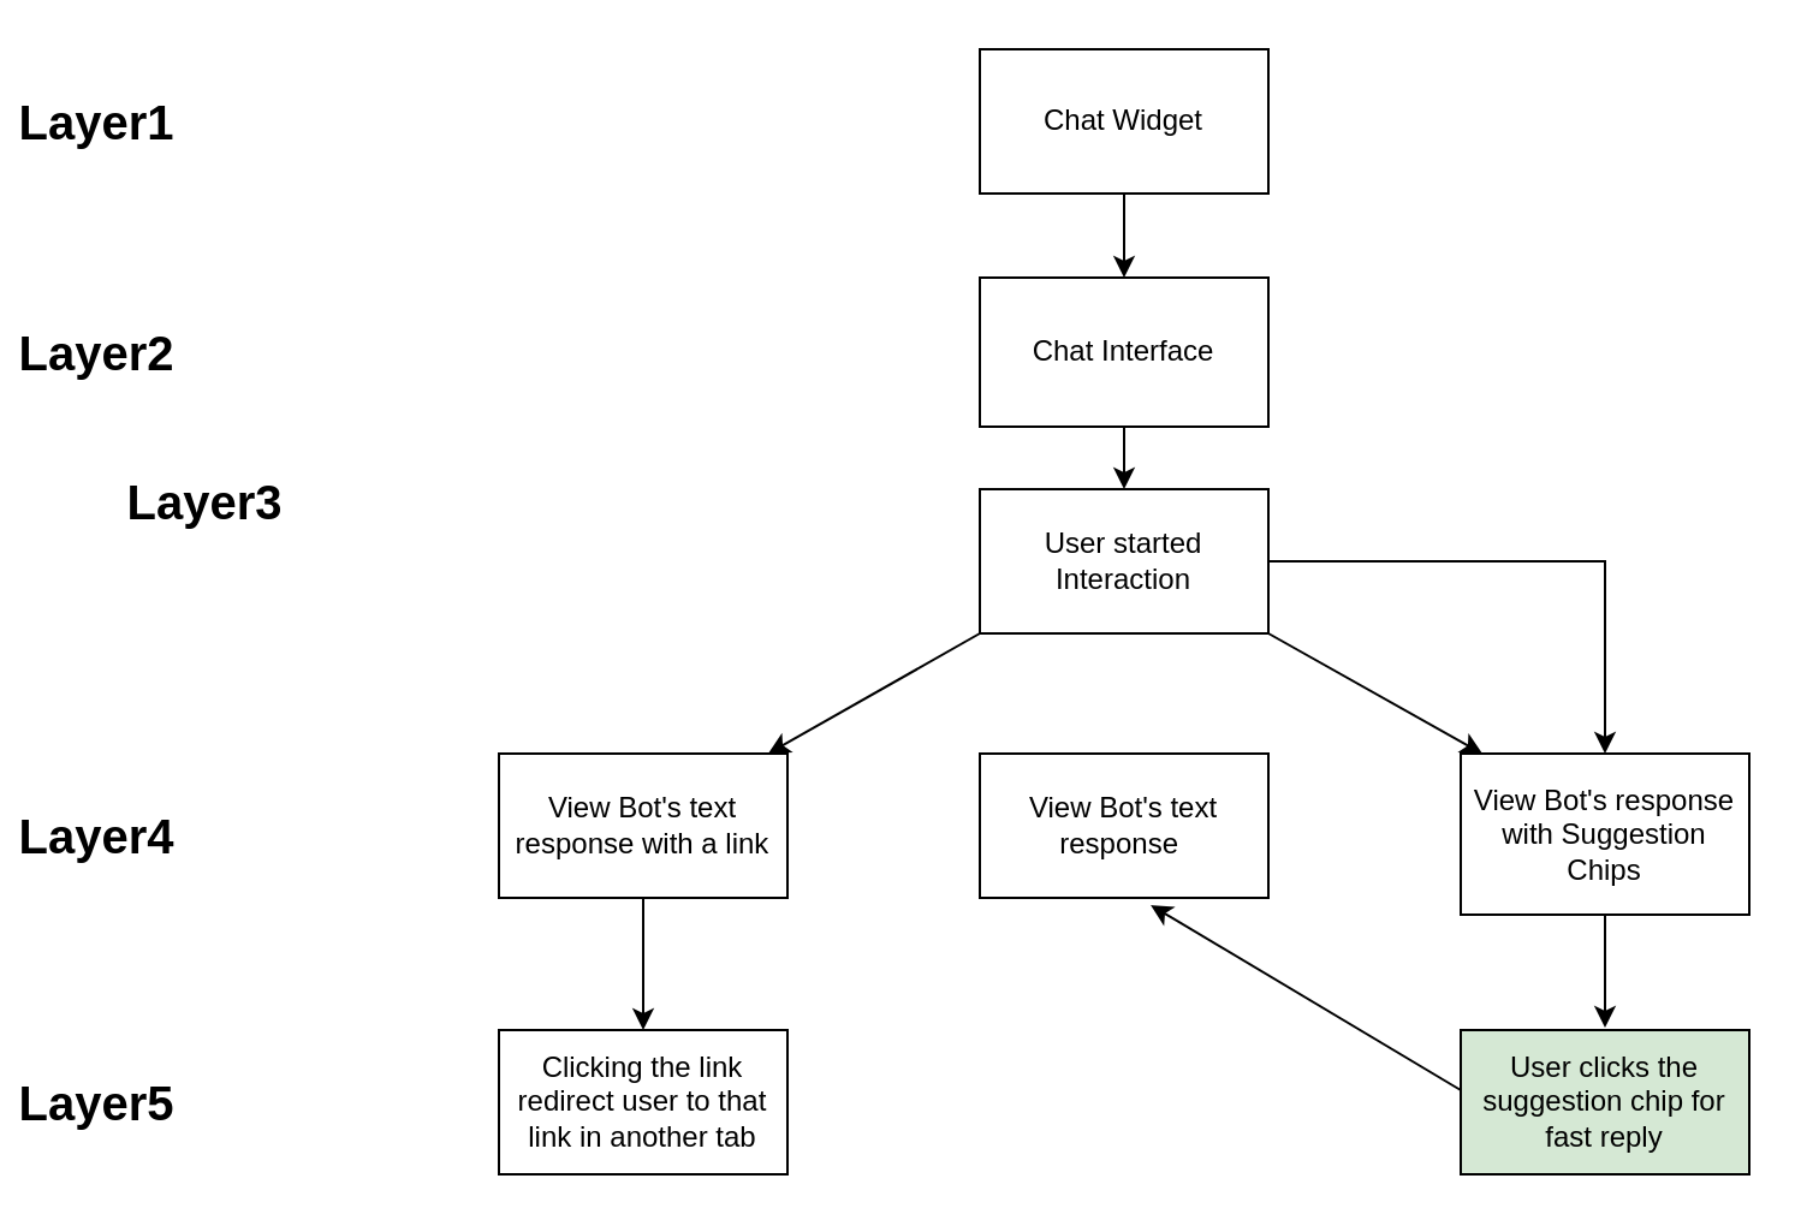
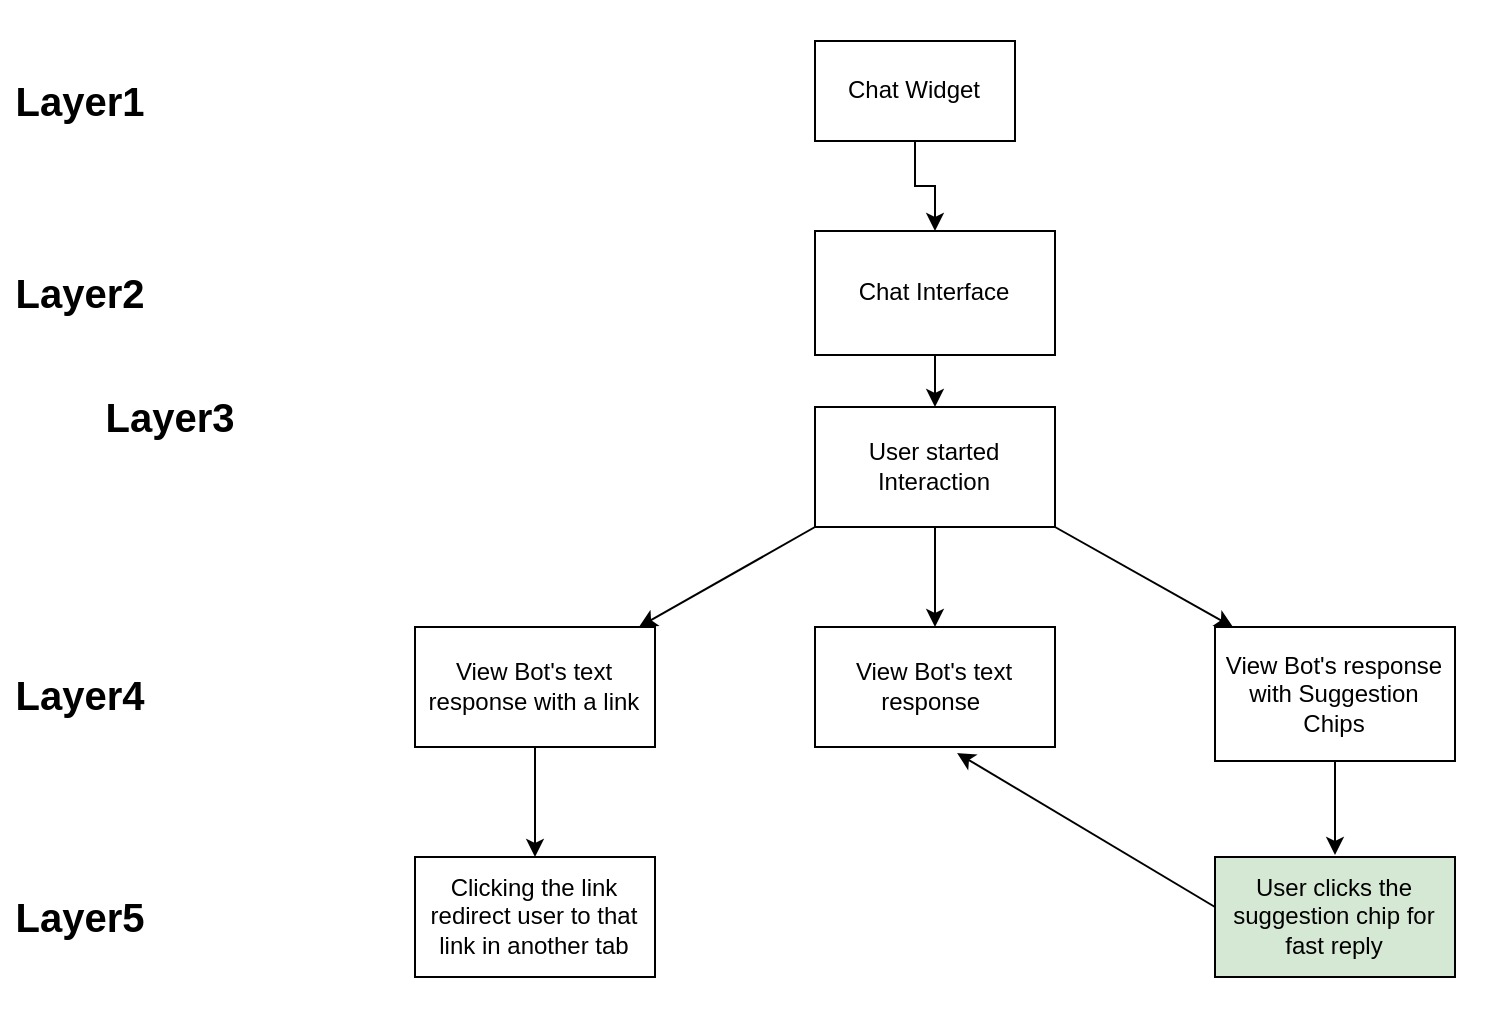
  <mxCell id="0" />
  <mxCell id="1" parent="0" />
  <mxCell id="2" style="edgeStyle=orthogonalEdgeStyle;rounded=0;orthogonalLoop=1;jettySize=auto;html=1;entryX=0.5;entryY=0;entryDx=0;entryDy=0;" edge="1" parent="1" source="3" target="5"><mxGeometry relative="1" as="geometry" /></mxCell>
- <mxCell id="3" value="Chat Widget" style="rounded=0;whiteSpace=wrap;html=1;" vertex="1" parent="1"><mxGeometry x="407" y="20" width="120" height="60" as="geometry" /></mxCell>
+ <mxCell id="3" value="Chat Widget" style="rounded=0;whiteSpace=wrap;html=1;" vertex="1" parent="1"><mxGeometry x="407" y="20" width="100" height="50" as="geometry" /></mxCell>
  <mxCell id="4" style="edgeStyle=orthogonalEdgeStyle;rounded=0;orthogonalLoop=1;jettySize=auto;html=1;entryX=0.5;entryY=0;entryDx=0;entryDy=0;" edge="1" parent="1" source="5" target="7"><mxGeometry relative="1" as="geometry" /></mxCell>
  <mxCell id="5" value="Chat Interface" style="rounded=0;whiteSpace=wrap;html=1;" vertex="1" parent="1"><mxGeometry x="407" y="115" width="120" height="62" as="geometry" /></mxCell>
- <mxCell id="6" style="edgeStyle=orthogonalEdgeStyle;rounded=0;orthogonalLoop=1;jettySize=auto;html=1;" edge="1" parent="1" source="7" target="12"><mxGeometry relative="1" as="geometry" /></mxCell>
+ <mxCell id="6" style="edgeStyle=orthogonalEdgeStyle;rounded=0;orthogonalLoop=1;jettySize=auto;html=1;entryX=0.5;entryY=0;entryDx=0;entryDy=0;" edge="1" parent="1" source="7" target="8"><mxGeometry relative="1" as="geometry" /></mxCell>
  <mxCell id="7" value="User started Interaction" style="rounded=0;whiteSpace=wrap;html=1;" vertex="1" parent="1"><mxGeometry x="407" y="203" width="120" height="60" as="geometry" /></mxCell>
  <mxCell id="8" value="View Bot's text response&amp;nbsp;" style="rounded=0;whiteSpace=wrap;html=1;" vertex="1" parent="1"><mxGeometry x="407" y="313" width="120" height="60" as="geometry" /></mxCell>
  <mxCell id="9" style="edgeStyle=orthogonalEdgeStyle;rounded=0;orthogonalLoop=1;jettySize=auto;html=1;entryX=0.5;entryY=0;entryDx=0;entryDy=0;" edge="1" parent="1" source="10" target="13"><mxGeometry relative="1" as="geometry" /></mxCell>
  <mxCell id="10" value="View Bot's text response with a link" style="rounded=0;whiteSpace=wrap;html=1;" vertex="1" parent="1"><mxGeometry x="207" y="313" width="120" height="60" as="geometry" /></mxCell>
  <mxCell id="11" style="edgeStyle=orthogonalEdgeStyle;rounded=0;orthogonalLoop=1;jettySize=auto;html=1;" edge="1" parent="1" source="12"><mxGeometry relative="1" as="geometry"><mxPoint x="667" y="427" as="targetPoint" /></mxGeometry></mxCell>
  <mxCell id="12" value="View Bot's response with Suggestion Chips" style="rounded=0;whiteSpace=wrap;html=1;" vertex="1" parent="1"><mxGeometry x="607" y="313" width="120" height="67" as="geometry" /></mxCell>
  <mxCell id="13" value="Clicking the link redirect user to that link in another tab" style="rounded=0;whiteSpace=wrap;html=1;" vertex="1" parent="1"><mxGeometry x="207" y="428" width="120" height="60" as="geometry" /></mxCell>
  <mxCell id="14" value="&lt;span&gt;User clicks the suggestion chip for fast reply&lt;/span&gt;" style="rounded=0;whiteSpace=wrap;html=1;fillColor=#d5e8d4;" vertex="1" parent="1"><mxGeometry x="607" y="428" width="120" height="60" as="geometry" /></mxCell>
  <mxCell id="15" value="" style="endArrow=classic;html=1;entryX=0;entryY=1;entryDx=0;entryDy=0;exitX=0;exitY=1;exitDx=0;exitDy=0;" edge="1" parent="1" source="7"><mxGeometry width="50" height="50" relative="1" as="geometry"><mxPoint x="369" y="263" as="sourcePoint" /><mxPoint x="319" y="313" as="targetPoint" /></mxGeometry></mxCell>
  <mxCell id="16" value="" style="endArrow=classic;html=1;entryX=1;entryY=1;entryDx=0;entryDy=0;exitX=1;exitY=1;exitDx=0;exitDy=0;" edge="1" parent="1" source="7"><mxGeometry width="50" height="50" relative="1" as="geometry"><mxPoint x="666" y="263" as="sourcePoint" /><mxPoint x="616" y="313" as="targetPoint" /></mxGeometry></mxCell>
  <mxCell id="17" value="" style="endArrow=classic;html=1;entryX=0.592;entryY=1.05;entryDx=0;entryDy=0;entryPerimeter=0;" edge="1" parent="1" target="8"><mxGeometry width="50" height="50" relative="1" as="geometry"><mxPoint x="607" y="453" as="sourcePoint" /><mxPoint x="657" y="403" as="targetPoint" /></mxGeometry></mxCell>
  <mxCell id="18" value="Layer1" style="text;html=1;strokeColor=none;fillColor=none;align=center;verticalAlign=middle;whiteSpace=wrap;rounded=0;shadow=0;fontStyle=1;strokeWidth=1;fontSize=20;" vertex="1" parent="1"><mxGeometry x="20" y="40" width="40" height="20" as="geometry" /></mxCell>
  <mxCell id="19" value="Layer2" style="text;html=1;strokeColor=none;fillColor=none;align=center;verticalAlign=middle;whiteSpace=wrap;rounded=0;fontStyle=1;fontSize=20;" vertex="1" parent="1"><mxGeometry x="20" y="136" width="40" height="20" as="geometry" /></mxCell>
  <mxCell id="20" value="Layer3" style="text;html=1;strokeColor=none;fillColor=none;align=center;verticalAlign=middle;whiteSpace=wrap;rounded=0;fontStyle=1;fontSize=20;" vertex="1" parent="1"><mxGeometry x="65" y="198" width="40" height="20" as="geometry" /></mxCell>
  <mxCell id="21" value="Layer4" style="text;html=1;strokeColor=none;fillColor=none;align=center;verticalAlign=middle;whiteSpace=wrap;rounded=0;fontStyle=1;fontSize=20;" vertex="1" parent="1"><mxGeometry x="20" y="336.5" width="40" height="20" as="geometry" /></mxCell>
  <mxCell id="22" value="Layer5" style="text;html=1;strokeColor=none;fillColor=none;align=center;verticalAlign=middle;whiteSpace=wrap;rounded=0;fontStyle=1;fontSize=20;" vertex="1" parent="1"><mxGeometry x="20" y="448" width="40" height="20" as="geometry" /></mxCell>
